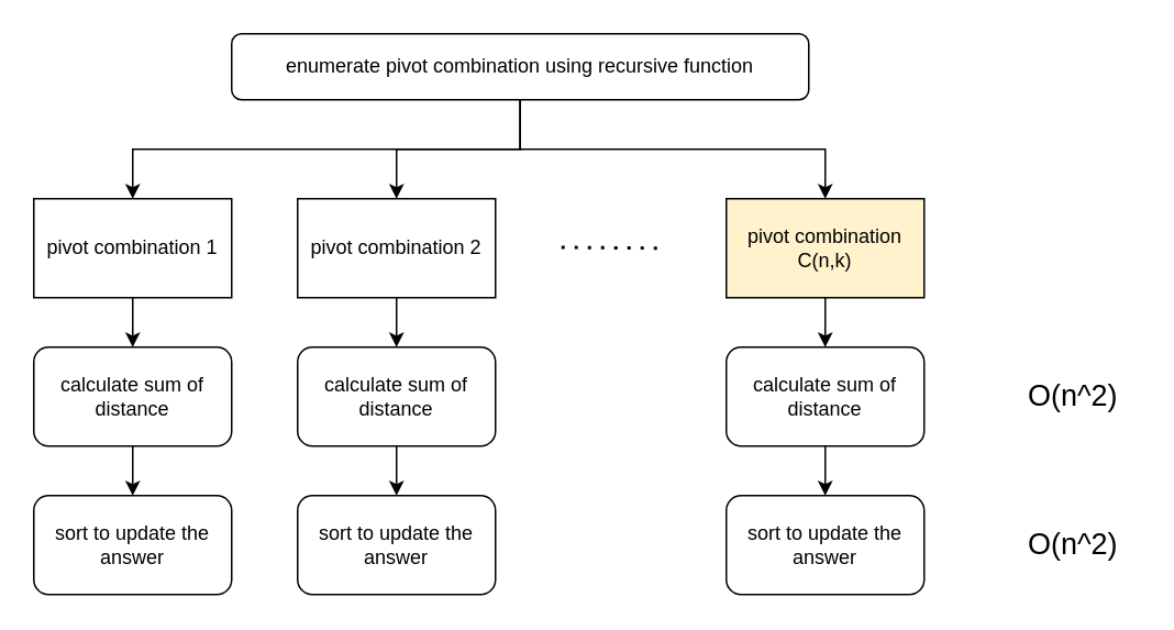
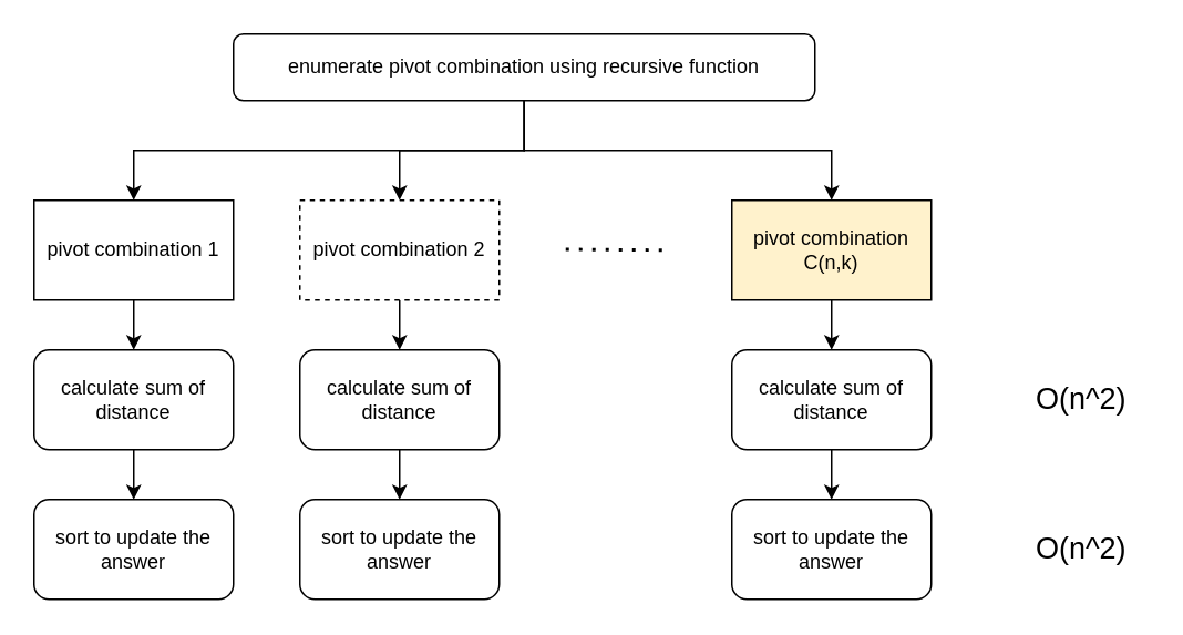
  <mxCell id="0" />
  <mxCell id="1" parent="0" />
  <mxCell id="2" style="edgeStyle=orthogonalEdgeStyle;rounded=0;orthogonalLoop=1;jettySize=auto;html=1;exitX=0.5;exitY=1;exitDx=0;exitDy=0;" edge="1" parent="1" source="5" target="7"><mxGeometry relative="1" as="geometry" /></mxCell>
  <mxCell id="3" style="edgeStyle=orthogonalEdgeStyle;rounded=0;orthogonalLoop=1;jettySize=auto;html=1;exitX=0.5;exitY=1;exitDx=0;exitDy=0;entryX=0.5;entryY=0;entryDx=0;entryDy=0;" edge="1" parent="1" source="5" target="13"><mxGeometry relative="1" as="geometry" /></mxCell>
  <mxCell id="4" style="edgeStyle=orthogonalEdgeStyle;rounded=0;orthogonalLoop=1;jettySize=auto;html=1;exitX=0.5;exitY=1;exitDx=0;exitDy=0;" edge="1" parent="1" source="5" target="18"><mxGeometry relative="1" as="geometry" /></mxCell>
  <mxCell id="5" value="enumerate pivot combination using recursive function" style="rounded=1;whiteSpace=wrap;html=1;fontSize=12;glass=0;strokeWidth=1;shadow=0;" parent="1" vertex="1"><mxGeometry x="140" y="20" width="350" height="40" as="geometry" /></mxCell>
  <mxCell id="6" value="" style="edgeStyle=orthogonalEdgeStyle;rounded=0;orthogonalLoop=1;jettySize=auto;html=1;" edge="1" parent="1" source="7" target="9"><mxGeometry relative="1" as="geometry" /></mxCell>
  <mxCell id="7" value="pivot combination 1" style="rounded=0;whiteSpace=wrap;html=1;" vertex="1" parent="1"><mxGeometry x="20" y="120" width="120" height="60" as="geometry" /></mxCell>
  <mxCell id="8" value="" style="edgeStyle=orthogonalEdgeStyle;rounded=0;orthogonalLoop=1;jettySize=auto;html=1;" edge="1" parent="1" source="9" target="11"><mxGeometry relative="1" as="geometry" /></mxCell>
  <mxCell id="9" value="calculate sum of distance" style="rounded=1;whiteSpace=wrap;html=1;" vertex="1" parent="1"><mxGeometry x="20" y="210" width="120" height="60" as="geometry" /></mxCell>
  <mxCell id="10" value="" style="endArrow=none;dashed=1;html=1;dashPattern=1 3;strokeWidth=2;rounded=0;" edge="1" parent="1"><mxGeometry width="50" height="50" relative="1" as="geometry"><mxPoint x="340" y="149.5" as="sourcePoint" /><mxPoint x="400" y="149.5" as="targetPoint" /><Array as="points"><mxPoint x="400" y="150" /></Array></mxGeometry></mxCell>
  <mxCell id="11" value="sort to update the answer" style="rounded=1;whiteSpace=wrap;html=1;" vertex="1" parent="1"><mxGeometry x="20" y="300" width="120" height="60" as="geometry" /></mxCell>
  <mxCell id="12" value="" style="edgeStyle=orthogonalEdgeStyle;rounded=0;orthogonalLoop=1;jettySize=auto;html=1;" edge="1" parent="1" source="13" target="15"><mxGeometry relative="1" as="geometry" /></mxCell>
- <mxCell id="13" value="pivot combination 2" style="rounded=0;whiteSpace=wrap;html=1;" vertex="1" parent="1"><mxGeometry x="180" y="120" width="120" height="60" as="geometry" /></mxCell>
+ <mxCell id="13" value="pivot combination 2" style="rounded=0;whiteSpace=wrap;html=1;dashed=1;" vertex="1" parent="1"><mxGeometry x="180" y="120" width="120" height="60" as="geometry" /></mxCell>
  <mxCell id="14" value="" style="edgeStyle=orthogonalEdgeStyle;rounded=0;orthogonalLoop=1;jettySize=auto;html=1;" edge="1" parent="1" source="15" target="16"><mxGeometry relative="1" as="geometry" /></mxCell>
  <mxCell id="15" value="calculate sum of distance" style="rounded=1;whiteSpace=wrap;html=1;" vertex="1" parent="1"><mxGeometry x="180" y="210" width="120" height="60" as="geometry" /></mxCell>
  <mxCell id="16" value="sort to update the answer" style="rounded=1;whiteSpace=wrap;html=1;" vertex="1" parent="1"><mxGeometry x="180" y="300" width="120" height="60" as="geometry" /></mxCell>
  <mxCell id="17" value="" style="edgeStyle=orthogonalEdgeStyle;rounded=0;orthogonalLoop=1;jettySize=auto;html=1;" edge="1" parent="1" source="18" target="20"><mxGeometry relative="1" as="geometry" /></mxCell>
  <mxCell id="18" value="pivot combination&lt;br&gt;C(n,k)" style="rounded=0;whiteSpace=wrap;html=1;fillColor=#fff2cc;" vertex="1" parent="1"><mxGeometry x="440" y="120" width="120" height="60" as="geometry" /></mxCell>
  <mxCell id="19" value="" style="edgeStyle=orthogonalEdgeStyle;rounded=0;orthogonalLoop=1;jettySize=auto;html=1;" edge="1" parent="1" source="20" target="21"><mxGeometry relative="1" as="geometry" /></mxCell>
  <mxCell id="20" value="calculate sum of distance" style="rounded=1;whiteSpace=wrap;html=1;" vertex="1" parent="1"><mxGeometry x="440" y="210" width="120" height="60" as="geometry" /></mxCell>
  <mxCell id="21" value="sort to update the answer" style="rounded=1;whiteSpace=wrap;html=1;" vertex="1" parent="1"><mxGeometry x="440" y="300" width="120" height="60" as="geometry" /></mxCell>
  <mxCell id="22" value="O(n^2)" style="text;html=1;align=center;verticalAlign=middle;resizable=0;points=[];autosize=1;strokeColor=none;fillColor=none;fontSize=18;" vertex="1" parent="1"><mxGeometry x="610" y="310" width="80" height="40" as="geometry" /></mxCell>
  <mxCell id="23" value="O(n^2)" style="text;html=1;align=center;verticalAlign=middle;resizable=0;points=[];autosize=1;strokeColor=none;fillColor=none;fontSize=18;" vertex="1" parent="1"><mxGeometry x="610" y="220" width="80" height="40" as="geometry" /></mxCell>
